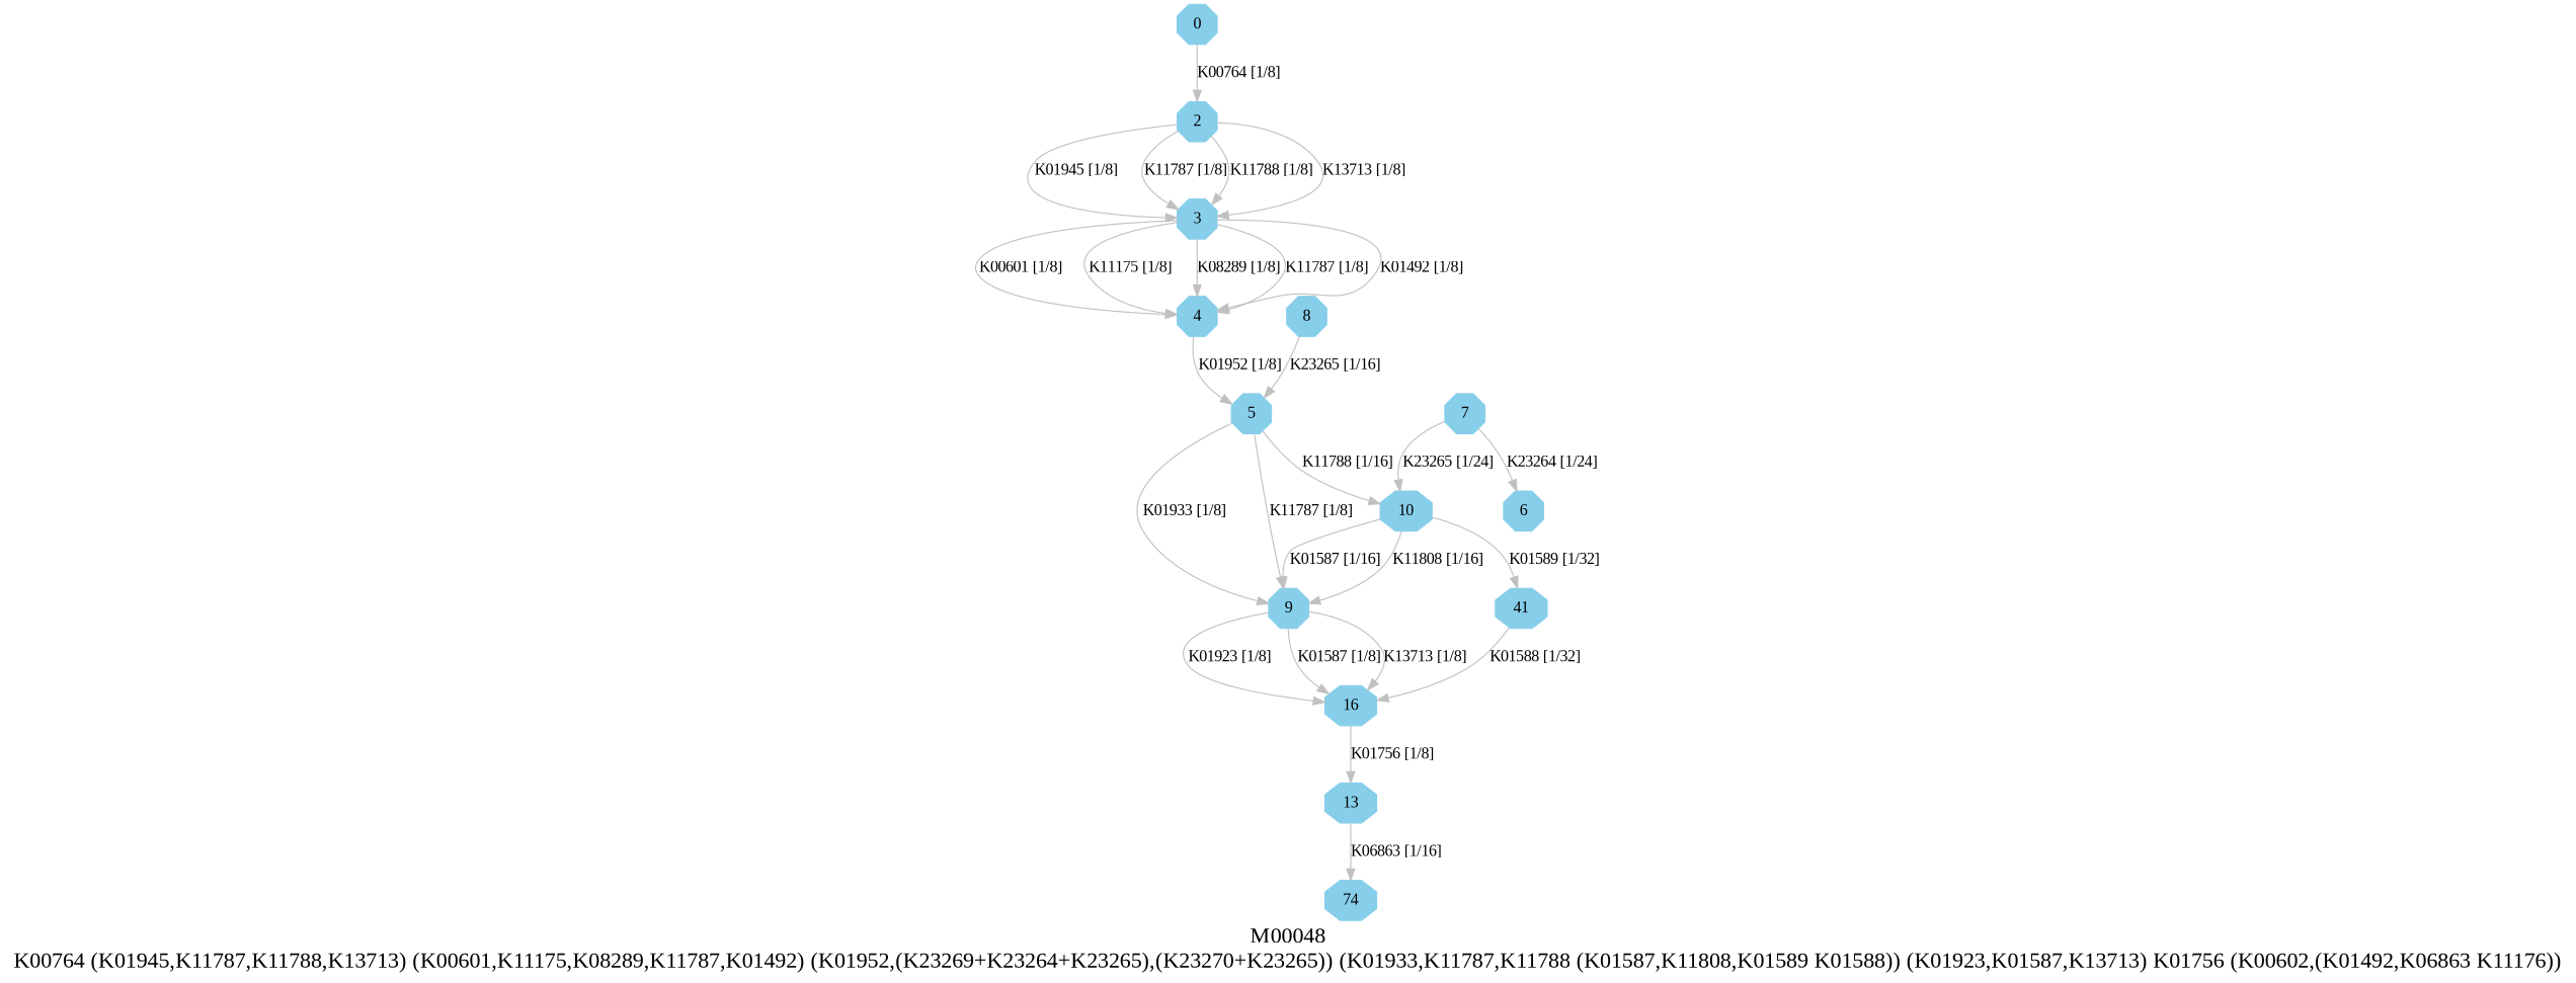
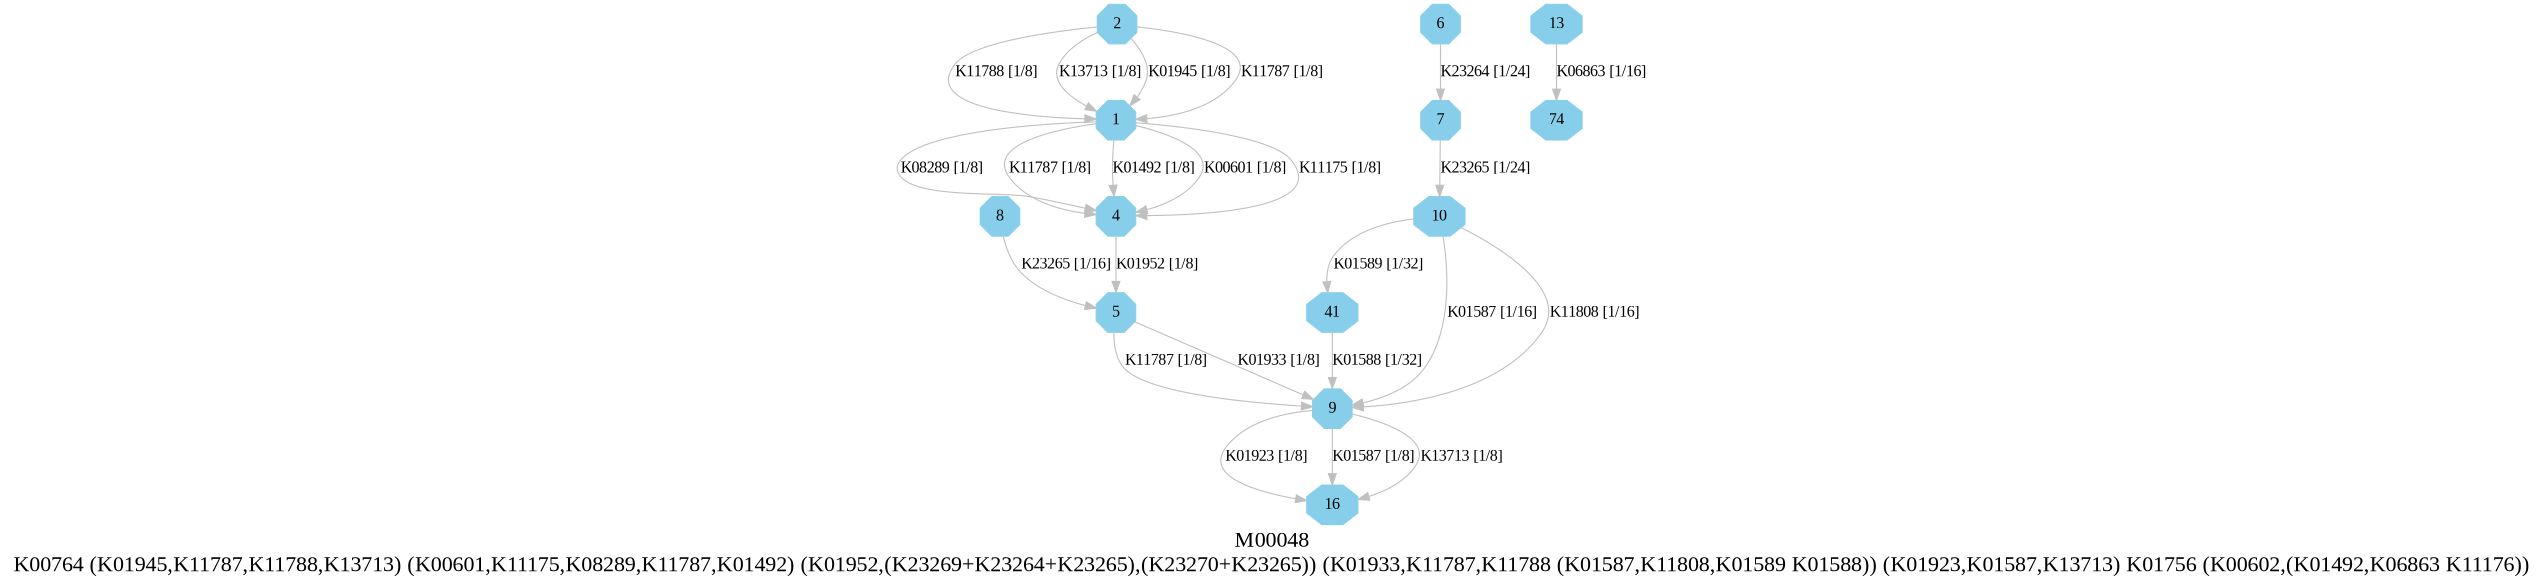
  digraph {
    fontname="Liberation Serif"
    fontsize=20
    label="M00048\nK00764 (K01945,K11787,K11788,K13713) (K00601,K11175,K08289,K11787,K01492) (K01952,(K23269+K23264+K23265),(K23270+K23265)) (K01933,K11787,K11788 (K01587,K11808,K01589 K01588)) (K01923,K01587,K13713) K01756 (K00602,(K01492,K06863 K11176))"
    node [color=skyblue fontname="Liberation Serif" shape=octagon style=filled]
    edge [color=grey fontname="Liberation Serif"]
-   0 [height=.3 width=.3]
    2 [height=.3 width=.3]
-   3 [height=.3 width=.3]
+   3 [height=.3 width=.3 label=1]
    4 [height=.3 width=.3]
    5 [height=.3 width=.3]
    6 [height=.3 width=.3]
    7 [height=.3 width=.3]
    8 [height=.3 width=.3]
    9 [height=.3 width=.3]
    10 [height=.3 width=.3]
    n11 [height=.3 label=41 width=.3]
    n12 [height=.3 label=16 width=.3]
    13 [height=.3 width=.3]
    n14 [height=.3 label=74 width=.3]
    subgraph sub_1 {
-     0
      2
      3
      4
      5
      6
      7
      8
      9
      10
      n11
      n12
      13
      n14
    }
-   0 -> 2 [label="K00764 [1/8]"]
    2 -> 3 [label="K01945 [1/8]"]
    2 -> 3 [label="K11787 [1/8]"]
    2 -> 3 [label="K11788 [1/8]"]
    2 -> 3 [label="K13713 [1/8]"]
    3 -> 4 [label="K00601 [1/8]"]
    3 -> 4 [label="K11175 [1/8]"]
    3 -> 4 [label="K08289 [1/8]"]
    3 -> 4 [label="K11787 [1/8]"]
    3 -> 4 [label="K01492 [1/8]"]
    4 -> 5 [label="K01952 [1/8]"]
    5 -> 9 [label="K01933 [1/8]"]
    5 -> 9 [label="K11787 [1/8]"]
-   5 -> 10 [label="K11788 [1/16]"]
-   7 -> 6 [label="K23264 [1/24]"]
+   6 -> 7 [label="K23264 [1/24]"]
    7 -> 10 [label="K23265 [1/24]"]
    8 -> 5 [label="K23265 [1/16]"]
    9 -> n12 [label="K01923 [1/8]"]
    9 -> n12 [label="K01587 [1/8]"]
    9 -> n12 [label="K13713 [1/8]"]
    10 -> 9 [label="K01587 [1/16]"]
    10 -> 9 [label="K11808 [1/16]"]
    10 -> n11 [label="K01589 [1/32]"]
-   n11 -> n12 [label="K01588 [1/32]"]
-   n12 -> 13 [label="K01756 [1/8]"]
+   n11 -> 9 [label="K01588 [1/32]"]
    13 -> n14 [label="K06863 [1/16]"]
  }
